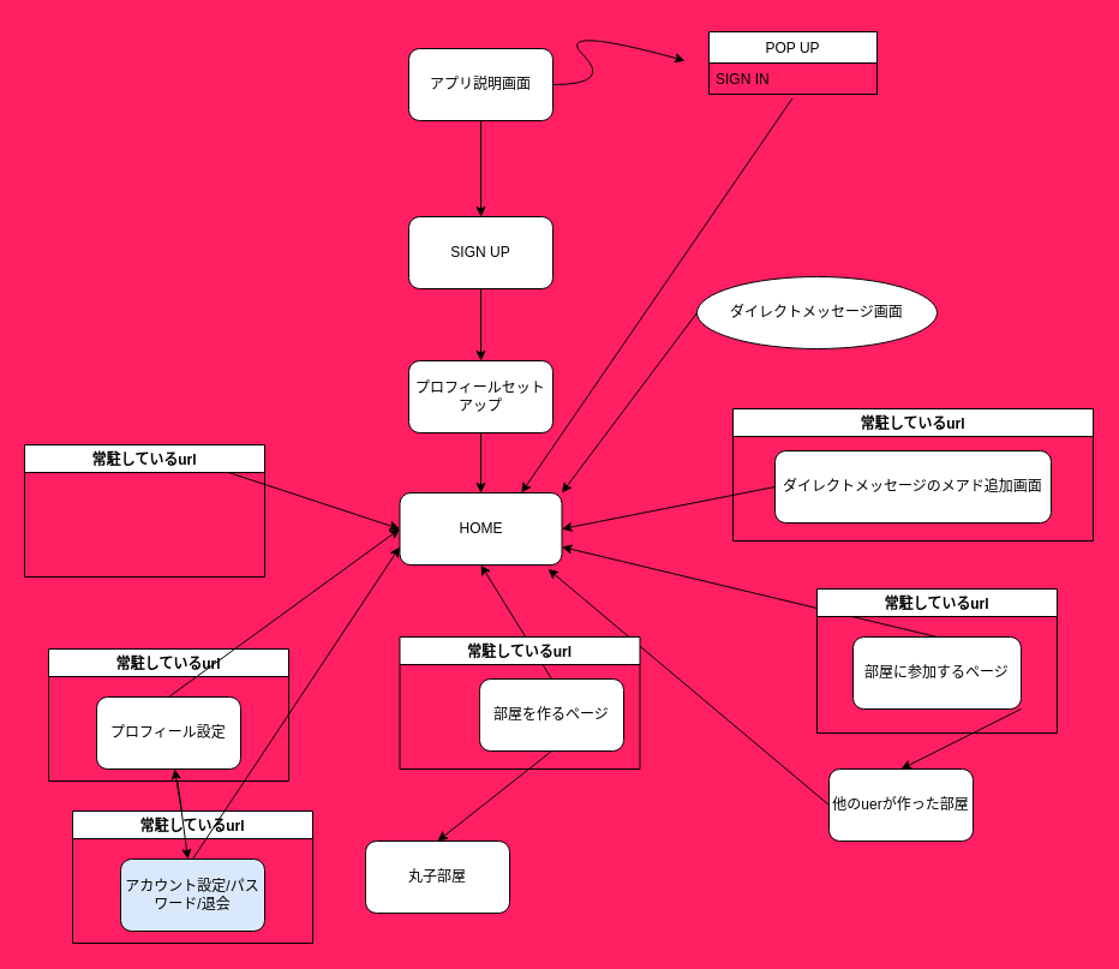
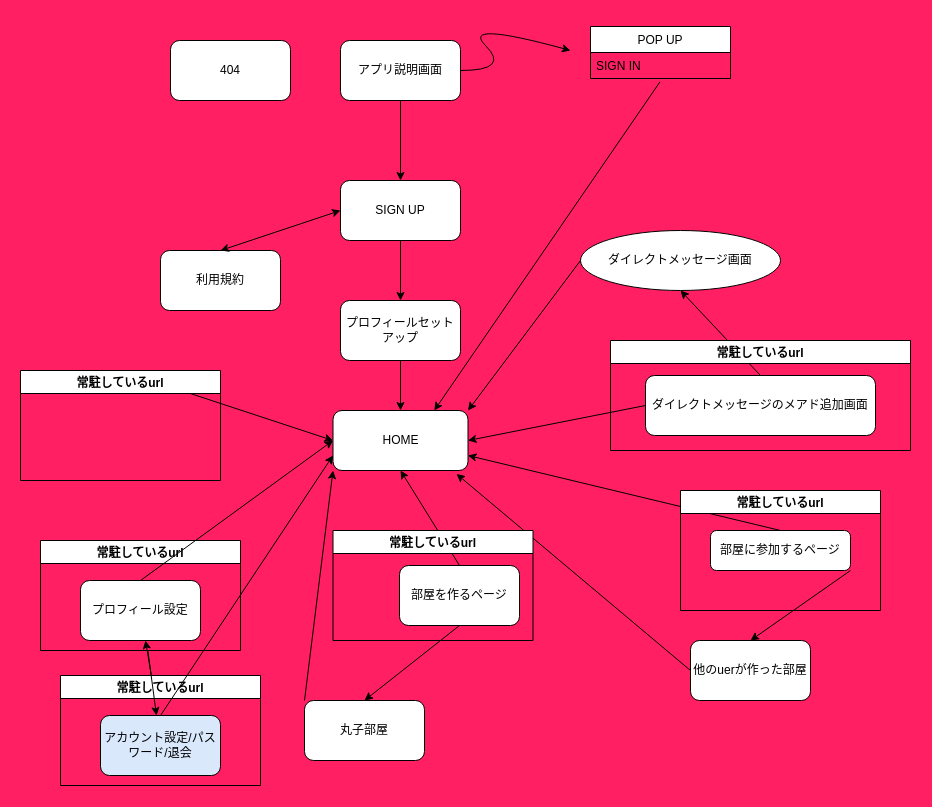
  <mxCell id="0" />
  <mxCell id="1" parent="0" />
  <mxCell id="2" value="アプリ説明画面" style="rounded=1;whiteSpace=wrap;html=1;" parent="1" vertex="1"><mxGeometry x="340" y="40" width="120" height="60" as="geometry" /></mxCell>
  <mxCell id="3" value="プロフィールセットアップ" style="rounded=1;whiteSpace=wrap;html=1;" parent="1" vertex="1"><mxGeometry x="340" y="300" width="120" height="60" as="geometry" /></mxCell>
+ <mxCell id="4" value="利用規約" style="rounded=1;whiteSpace=wrap;html=1;" parent="1" vertex="1"><mxGeometry x="160" y="250" width="120" height="60" as="geometry" /></mxCell>
  <mxCell id="5" value="SIGN UP" style="rounded=1;whiteSpace=wrap;html=1;" parent="1" vertex="1"><mxGeometry x="340" y="180" width="120" height="60" as="geometry" /></mxCell>
  <mxCell id="6" value="" style="curved=1;endArrow=classic;html=1;" parent="1" edge="1"><mxGeometry width="50" height="50" relative="1" as="geometry"><mxPoint x="460" y="70" as="sourcePoint" /><mxPoint x="570" y="50" as="targetPoint" /><Array as="points"><mxPoint x="510" y="70" /><mxPoint x="460" y="20" /></Array></mxGeometry></mxCell>
  <mxCell id="7" value="POP UP" style="swimlane;fontStyle=0;childLayout=stackLayout;horizontal=1;startSize=26;horizontalStack=0;resizeParent=1;resizeParentMax=0;resizeLast=0;collapsible=1;marginBottom=0;" parent="1" vertex="1"><mxGeometry x="590" y="26" width="140" height="52" as="geometry" /></mxCell>
  <mxCell id="8" value="SIGN IN&#10;" style="text;strokeColor=none;fillColor=none;align=left;verticalAlign=top;spacingLeft=4;spacingRight=4;overflow=hidden;rotatable=0;points=[[0,0.5],[1,0.5]];portConstraint=eastwest;" parent="7" vertex="1"><mxGeometry y="26" width="140" height="26" as="geometry" /></mxCell>
  <mxCell id="9" value="" style="endArrow=classic;html=1;exitX=0.5;exitY=1;exitDx=0;exitDy=0;entryX=0.5;entryY=0;entryDx=0;entryDy=0;" parent="1" source="2" target="5" edge="1"><mxGeometry width="50" height="50" relative="1" as="geometry"><mxPoint x="400" y="330" as="sourcePoint" /><mxPoint x="450" y="280" as="targetPoint" /></mxGeometry></mxCell>
+ <mxCell id="10" value="" style="endArrow=classic;startArrow=classic;html=1;exitX=0.5;exitY=0;exitDx=0;exitDy=0;entryX=0;entryY=0.5;entryDx=0;entryDy=0;" parent="1" source="4" target="5" edge="1"><mxGeometry width="50" height="50" relative="1" as="geometry"><mxPoint x="230" y="230" as="sourcePoint" /><mxPoint x="270" y="200" as="targetPoint" /></mxGeometry></mxCell>
  <mxCell id="11" value="" style="endArrow=classic;html=1;exitX=0.5;exitY=1;exitDx=0;exitDy=0;entryX=0.5;entryY=0;entryDx=0;entryDy=0;" parent="1" source="5" target="3" edge="1"><mxGeometry width="50" height="50" relative="1" as="geometry"><mxPoint x="400" y="330" as="sourcePoint" /><mxPoint x="450" y="280" as="targetPoint" /></mxGeometry></mxCell>
  <mxCell id="12" value="丸子部屋" style="rounded=1;whiteSpace=wrap;html=1;" parent="1" vertex="1"><mxGeometry x="304" y="700" width="120" height="60" as="geometry" /></mxCell>
  <mxCell id="13" value="部屋を作るページ" style="rounded=1;whiteSpace=wrap;html=1;" parent="1" vertex="1"><mxGeometry x="399" y="565" width="120" height="60" as="geometry" /></mxCell>
  <mxCell id="14" value="HOME" style="rounded=1;whiteSpace=wrap;html=1;" parent="1" vertex="1"><mxGeometry x="332.5" y="410" width="135" height="60" as="geometry" /></mxCell>
  <mxCell id="15" value="" style="endArrow=classic;html=1;exitX=0.5;exitY=1;exitDx=0;exitDy=0;entryX=0.5;entryY=0;entryDx=0;entryDy=0;" parent="1" source="3" target="14" edge="1"><mxGeometry width="50" height="50" relative="1" as="geometry"><mxPoint x="400" y="420" as="sourcePoint" /><mxPoint x="450" y="370" as="targetPoint" /></mxGeometry></mxCell>
  <mxCell id="16" value="" style="endArrow=classic;html=1;exitX=0.5;exitY=0;exitDx=0;exitDy=0;entryX=0;entryY=0.5;entryDx=0;entryDy=0;startArrow=none;" parent="1" source="33" target="14" edge="1"><mxGeometry width="50" height="50" relative="1" as="geometry"><mxPoint x="400" y="420" as="sourcePoint" /><mxPoint x="330" y="450" as="targetPoint" /></mxGeometry></mxCell>
  <mxCell id="17" value="" style="endArrow=classic;html=1;entryX=0.5;entryY=1;entryDx=0;entryDy=0;exitX=0.5;exitY=0;exitDx=0;exitDy=0;" parent="1" source="13" target="14" edge="1"><mxGeometry width="50" height="50" relative="1" as="geometry"><mxPoint x="375" y="560" as="sourcePoint" /><mxPoint x="425" y="510" as="targetPoint" /></mxGeometry></mxCell>
  <mxCell id="18" value="他のuerが作った部屋" style="rounded=1;whiteSpace=wrap;html=1;" parent="1" vertex="1"><mxGeometry x="690" y="640" width="120" height="60" as="geometry" /></mxCell>
  <mxCell id="19" value="" style="endArrow=classic;html=1;exitX=0.5;exitY=1;exitDx=0;exitDy=0;entryX=0.5;entryY=0;entryDx=0;entryDy=0;" parent="1" source="13" target="12" edge="1"><mxGeometry width="50" height="50" relative="1" as="geometry"><mxPoint x="400" y="720" as="sourcePoint" /><mxPoint x="450" y="670" as="targetPoint" /></mxGeometry></mxCell>
  <mxCell id="20" value="" style="endArrow=classic;html=1;exitX=0.5;exitY=0;exitDx=0;exitDy=0;entryX=1;entryY=0.75;entryDx=0;entryDy=0;" parent="1" source="30" target="14" edge="1"><mxGeometry width="50" height="50" relative="1" as="geometry"><mxPoint x="400" y="610" as="sourcePoint" /><mxPoint x="450" y="560" as="targetPoint" /></mxGeometry></mxCell>
  <mxCell id="21" value="" style="endArrow=classic;html=1;exitX=1;exitY=1;exitDx=0;exitDy=0;entryX=0.5;entryY=0;entryDx=0;entryDy=0;" parent="1" source="30" target="18" edge="1"><mxGeometry width="50" height="50" relative="1" as="geometry"><mxPoint x="400" y="610" as="sourcePoint" /><mxPoint x="450" y="560" as="targetPoint" /></mxGeometry></mxCell>
  <mxCell id="22" value="" style="endArrow=classic;html=1;exitX=0;exitY=0.5;exitDx=0;exitDy=0;entryX=1;entryY=0.5;entryDx=0;entryDy=0;" parent="1" source="32" target="14" edge="1"><mxGeometry width="50" height="50" relative="1" as="geometry"><mxPoint x="400" y="310" as="sourcePoint" /><mxPoint x="450" y="260" as="targetPoint" /></mxGeometry></mxCell>
  <mxCell id="23" value="ダイレクトメッセージ画面" style="ellipse;whiteSpace=wrap;html=1;" parent="1" vertex="1"><mxGeometry x="580" y="230" width="200" height="60" as="geometry" /></mxCell>
+ <mxCell id="24" value="" style="endArrow=classic;html=1;exitX=0;exitY=0;exitDx=0;exitDy=0;entryX=0;entryY=1;entryDx=0;entryDy=0;" parent="1" source="12" target="14" edge="1"><mxGeometry width="50" height="50" relative="1" as="geometry"><mxPoint x="420" y="590" as="sourcePoint" /><mxPoint x="470" y="540" as="targetPoint" /></mxGeometry></mxCell>
  <mxCell id="25" value="" style="endArrow=classic;html=1;exitX=0;exitY=0.5;exitDx=0;exitDy=0;entryX=0.915;entryY=1.057;entryDx=0;entryDy=0;entryPerimeter=0;" parent="1" source="18" target="14" edge="1"><mxGeometry width="50" height="50" relative="1" as="geometry"><mxPoint x="510" y="590" as="sourcePoint" /><mxPoint x="560" y="540" as="targetPoint" /></mxGeometry></mxCell>
+ <mxCell id="26" value="" style="endArrow=classic;html=1;exitX=0.5;exitY=0;exitDx=0;exitDy=0;entryX=0.5;entryY=1;entryDx=0;entryDy=0;" parent="1" source="32" target="23" edge="1"><mxGeometry width="50" height="50" relative="1" as="geometry"><mxPoint x="510" y="490" as="sourcePoint" /><mxPoint x="560" y="440" as="targetPoint" /></mxGeometry></mxCell>
  <mxCell id="27" value="" style="endArrow=classic;html=1;exitX=0;exitY=0.5;exitDx=0;exitDy=0;entryX=1;entryY=0;entryDx=0;entryDy=0;" parent="1" source="23" target="14" edge="1"><mxGeometry width="50" height="50" relative="1" as="geometry"><mxPoint x="510" y="490" as="sourcePoint" /><mxPoint x="560" y="440" as="targetPoint" /></mxGeometry></mxCell>
  <mxCell id="28" value="常駐しているurl" style="swimlane;" parent="1" vertex="1"><mxGeometry x="332.5" y="530" width="200" height="110" as="geometry" /></mxCell>
  <mxCell id="29" value="常駐しているurl" style="swimlane;" parent="1" vertex="1"><mxGeometry x="680" y="490" width="200" height="120" as="geometry" /></mxCell>
- <mxCell id="30" value="部屋に参加するページ" style="rounded=1;whiteSpace=wrap;html=1;" parent="29" vertex="1"><mxGeometry x="30" y="40" width="140" height="60" as="geometry" /></mxCell>
+ <mxCell id="30" value="部屋に参加するページ" style="rounded=1;whiteSpace=wrap;html=1;" parent="29" vertex="1"><mxGeometry x="30" y="40" width="140" height="40" as="geometry" /></mxCell>
  <mxCell id="31" value="常駐しているurl" style="swimlane;" parent="1" vertex="1"><mxGeometry x="610" y="340" width="300" height="110" as="geometry" /></mxCell>
  <mxCell id="32" value="ダイレクトメッセージのメアド追加画面" style="rounded=1;whiteSpace=wrap;html=1;" parent="31" vertex="1"><mxGeometry x="35" y="35" width="230" height="60" as="geometry" /></mxCell>
  <mxCell id="33" value="常駐しているurl" style="swimlane;" parent="1" vertex="1"><mxGeometry x="20" y="370" width="200" height="110" as="geometry" /></mxCell>
  <mxCell id="34" value="" style="edgeStyle=none;html=1;" edge="1" parent="1" source="35" target="40"><mxGeometry relative="1" as="geometry" /></mxCell>
  <mxCell id="35" value="常駐しているurl" style="swimlane;" parent="1" vertex="1"><mxGeometry x="60" y="675" width="200" height="110" as="geometry" /></mxCell>
  <mxCell id="36" value="アカウント設定/パスワード/退会" style="rounded=1;whiteSpace=wrap;html=1;fillColor=#dae8fc;" parent="35" vertex="1"><mxGeometry x="40" y="40" width="120" height="60" as="geometry" /></mxCell>
  <mxCell id="37" value="" style="endArrow=classic;html=1;entryX=0;entryY=0.75;entryDx=0;entryDy=0;exitX=0.5;exitY=0;exitDx=0;exitDy=0;" parent="1" source="36" target="14" edge="1"><mxGeometry width="50" height="50" relative="1" as="geometry"><mxPoint x="160" y="600" as="sourcePoint" /><mxPoint x="330" y="470" as="targetPoint" /></mxGeometry></mxCell>
  <mxCell id="38" value="" style="edgeStyle=none;html=1;" edge="1" parent="1" source="39" target="36"><mxGeometry relative="1" as="geometry" /></mxCell>
  <mxCell id="39" value="常駐しているurl" style="swimlane;" parent="1" vertex="1"><mxGeometry x="40" y="540" width="200" height="110" as="geometry" /></mxCell>
  <mxCell id="40" value="プロフィール設定" style="rounded=1;whiteSpace=wrap;html=1;" parent="39" vertex="1"><mxGeometry x="40" y="40" width="120" height="60" as="geometry" /></mxCell>
  <mxCell id="41" style="edgeStyle=none;html=1;exitX=0.5;exitY=0;exitDx=0;exitDy=0;entryX=0;entryY=0.5;entryDx=0;entryDy=0;" parent="1" source="40" target="14" edge="1"><mxGeometry relative="1" as="geometry" /></mxCell>
+ <mxCell id="42" value="404" style="rounded=1;whiteSpace=wrap;html=1;" parent="1" vertex="1"><mxGeometry x="170" y="40" width="120" height="60" as="geometry" /></mxCell>
  <mxCell id="43" value="" style="endArrow=classic;html=1;exitX=0.496;exitY=1.131;exitDx=0;exitDy=0;exitPerimeter=0;entryX=0.75;entryY=0;entryDx=0;entryDy=0;" edge="1" parent="1" source="8" target="14"><mxGeometry width="50" height="50" relative="1" as="geometry"><mxPoint x="620" y="320" as="sourcePoint" /><mxPoint x="670" y="270" as="targetPoint" /></mxGeometry></mxCell>
